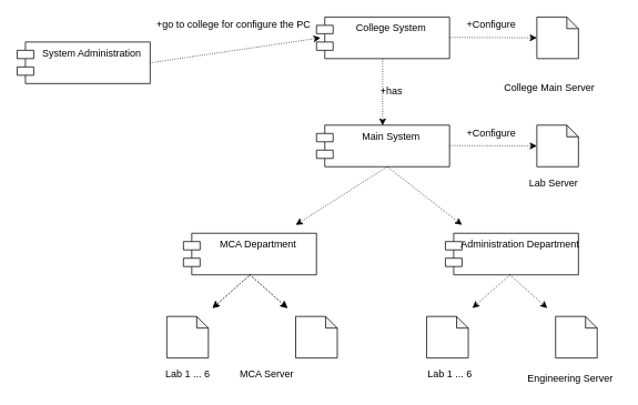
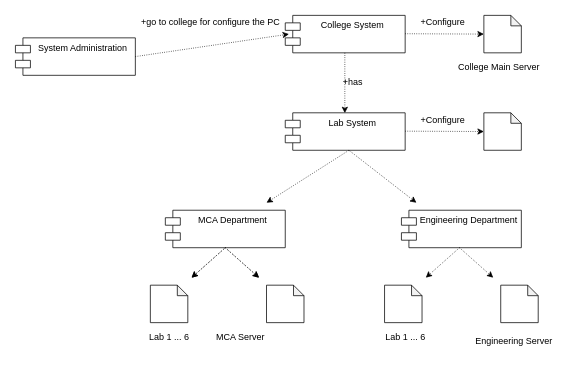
  <mxCell id="0" />
  <mxCell id="1" parent="0" />
  <mxCell id="2" value="System Administration" style="shape=module;align=left;spacingLeft=20;align=center;verticalAlign=top;" parent="1" vertex="1"><mxGeometry x="20" y="50" width="160" height="50" as="geometry" /></mxCell>
  <mxCell id="3" value="College System" style="shape=module;align=left;spacingLeft=20;align=center;verticalAlign=top;" parent="1" vertex="1"><mxGeometry x="380" y="20" width="160" height="50" as="geometry" /></mxCell>
  <mxCell id="4" value="+go to college for configure the PC" style="text;html=1;align=center;verticalAlign=middle;resizable=0;points=[];autosize=1;" vertex="1" parent="1"><mxGeometry x="180" y="20" width="200" height="20" as="geometry" /></mxCell>
  <mxCell id="5" value="" style="endArrow=classic;html=1;exitX=1;exitY=0.5;exitDx=0;exitDy=0;dashed=1;dashPattern=1 2;" edge="1" parent="1" source="2"><mxGeometry width="50" height="50" relative="1" as="geometry"><mxPoint x="245" y="110" as="sourcePoint" /><mxPoint x="385" y="45" as="targetPoint" /></mxGeometry></mxCell>
  <mxCell id="6" value="" style="endArrow=classic;html=1;exitX=1;exitY=0.5;exitDx=0;exitDy=0;dashed=1;dashPattern=1 2;" edge="1" parent="1"><mxGeometry width="50" height="50" relative="1" as="geometry"><mxPoint x="540" y="44.5" as="sourcePoint" /><mxPoint x="645" y="45" as="targetPoint" /></mxGeometry></mxCell>
  <mxCell id="7" value="" style="shape=note;whiteSpace=wrap;html=1;backgroundOutline=1;darkOpacity=0.05;size=14;" vertex="1" parent="1"><mxGeometry x="645" y="20" width="50" height="50" as="geometry" /></mxCell>
- <mxCell id="8" value="College Main Server" style="text;html=1;align=center;verticalAlign=middle;resizable=0;points=[];autosize=1;" vertex="1" parent="1"><mxGeometry x="600" y="95" width="120" height="20" as="geometry" /></mxCell>
+ <mxCell id="8" value="College Main Server" style="text;html=1;align=center;verticalAlign=middle;resizable=0;points=[];autosize=1;" vertex="1" parent="1"><mxGeometry x="605" y="80" width="120" height="20" as="geometry" /></mxCell>
  <mxCell id="9" value="+Configure" style="text;html=1;align=center;verticalAlign=middle;resizable=0;points=[];autosize=1;" vertex="1" parent="1"><mxGeometry x="555" y="20" width="70" height="20" as="geometry" /></mxCell>
  <mxCell id="10" value="" style="endArrow=classic;html=1;exitX=1;exitY=0.5;exitDx=0;exitDy=0;dashed=1;dashPattern=1 2;" edge="1" parent="1"><mxGeometry width="50" height="50" relative="1" as="geometry"><mxPoint x="459.5" y="70" as="sourcePoint" /><mxPoint x="459.5" y="150.5" as="targetPoint" /></mxGeometry></mxCell>
- <mxCell id="11" value="Main System" style="shape=module;align=left;spacingLeft=20;align=center;verticalAlign=top;" vertex="1" parent="1"><mxGeometry x="380" y="150" width="160" height="50" as="geometry" /></mxCell>
+ <mxCell id="11" value="Lab System" style="shape=module;align=left;spacingLeft=20;align=center;verticalAlign=top;" vertex="1" parent="1"><mxGeometry x="380" y="150" width="160" height="50" as="geometry" /></mxCell>
  <mxCell id="12" value="+has" style="text;html=1;align=center;verticalAlign=middle;resizable=0;points=[];autosize=1;" vertex="1" parent="1"><mxGeometry x="450" y="100" width="40" height="20" as="geometry" /></mxCell>
  <mxCell id="13" value="" style="endArrow=classic;html=1;exitX=1;exitY=0.5;exitDx=0;exitDy=0;dashed=1;dashPattern=1 2;" edge="1" parent="1"><mxGeometry width="50" height="50" relative="1" as="geometry"><mxPoint x="540" y="174.5" as="sourcePoint" /><mxPoint x="645" y="175" as="targetPoint" /></mxGeometry></mxCell>
  <mxCell id="14" value="" style="shape=note;whiteSpace=wrap;html=1;backgroundOutline=1;darkOpacity=0.05;size=14;" vertex="1" parent="1"><mxGeometry x="645" y="150" width="50" height="50" as="geometry" /></mxCell>
- <mxCell id="15" value="Lab Server" style="text;html=1;align=center;verticalAlign=middle;resizable=0;points=[];autosize=1;" vertex="1" parent="1"><mxGeometry x="630" y="210" width="70" height="20" as="geometry" /></mxCell>
  <mxCell id="16" value="+Configure" style="text;html=1;align=center;verticalAlign=middle;resizable=0;points=[];autosize=1;" vertex="1" parent="1"><mxGeometry x="555" y="150" width="70" height="20" as="geometry" /></mxCell>
  <mxCell id="17" value="MCA Department" style="shape=module;align=left;spacingLeft=20;align=center;verticalAlign=top;" vertex="1" parent="1"><mxGeometry x="220" y="280" width="160" height="50" as="geometry" /></mxCell>
- <mxCell id="18" value="Administration Department" style="shape=module;align=left;spacingLeft=20;align=center;verticalAlign=top;" vertex="1" parent="1"><mxGeometry x="535" y="280" width="160" height="50" as="geometry" /></mxCell>
+ <mxCell id="18" value="Engineering Department" style="shape=module;align=left;spacingLeft=20;align=center;verticalAlign=top;" vertex="1" parent="1"><mxGeometry x="535" y="280" width="160" height="50" as="geometry" /></mxCell>
  <mxCell id="19" value="" style="shape=note;whiteSpace=wrap;html=1;backgroundOutline=1;darkOpacity=0.05;size=14;" vertex="1" parent="1"><mxGeometry x="200" y="380" width="50" height="50" as="geometry" /></mxCell>
  <mxCell id="20" value="" style="endArrow=classic;html=1;exitX=0.5;exitY=1;exitDx=0;exitDy=0;dashed=1;dashPattern=1 2;" edge="1" parent="1" source="17"><mxGeometry width="50" height="50" relative="1" as="geometry"><mxPoint x="285" y="370" as="sourcePoint" /><mxPoint x="255" y="370" as="targetPoint" /></mxGeometry></mxCell>
  <mxCell id="21" value="" style="endArrow=classic;html=1;exitX=0.5;exitY=1;exitDx=0;exitDy=0;dashed=1;dashPattern=1 2;" edge="1" parent="1"><mxGeometry width="50" height="50" relative="1" as="geometry"><mxPoint x="300" y="330" as="sourcePoint" /><mxPoint x="345" y="370" as="targetPoint" /></mxGeometry></mxCell>
  <mxCell id="22" value="" style="shape=note;whiteSpace=wrap;html=1;backgroundOutline=1;darkOpacity=0.05;size=14;" vertex="1" parent="1"><mxGeometry x="355" y="380" width="50" height="50" as="geometry" /></mxCell>
  <mxCell id="23" value="" style="endArrow=classic;html=1;exitX=0.5;exitY=1;exitDx=0;exitDy=0;dashed=1;dashPattern=1 2;" edge="1" parent="1"><mxGeometry width="50" height="50" relative="1" as="geometry"><mxPoint x="300" y="330" as="sourcePoint" /><mxPoint x="255" y="370" as="targetPoint" /></mxGeometry></mxCell>
  <mxCell id="24" value="" style="endArrow=classic;html=1;exitX=0.5;exitY=1;exitDx=0;exitDy=0;dashed=1;dashPattern=1 2;" edge="1" parent="1"><mxGeometry width="50" height="50" relative="1" as="geometry"><mxPoint x="300" y="330" as="sourcePoint" /><mxPoint x="345" y="370" as="targetPoint" /></mxGeometry></mxCell>
  <mxCell id="25" value="" style="shape=note;whiteSpace=wrap;html=1;backgroundOutline=1;darkOpacity=0.05;size=14;" vertex="1" parent="1"><mxGeometry x="512.5" y="380" width="50" height="50" as="geometry" /></mxCell>
  <mxCell id="26" value="" style="shape=note;whiteSpace=wrap;html=1;backgroundOutline=1;darkOpacity=0.05;size=14;" vertex="1" parent="1"><mxGeometry x="667.5" y="380" width="50" height="50" as="geometry" /></mxCell>
  <mxCell id="27" value="" style="endArrow=classic;html=1;exitX=0.5;exitY=1;exitDx=0;exitDy=0;dashed=1;dashPattern=1 2;" edge="1" parent="1"><mxGeometry width="50" height="50" relative="1" as="geometry"><mxPoint x="612.5" y="330" as="sourcePoint" /><mxPoint x="567.5" y="370" as="targetPoint" /></mxGeometry></mxCell>
  <mxCell id="28" value="" style="endArrow=classic;html=1;exitX=0.5;exitY=1;exitDx=0;exitDy=0;dashed=1;dashPattern=1 2;" edge="1" parent="1"><mxGeometry width="50" height="50" relative="1" as="geometry"><mxPoint x="612.5" y="330" as="sourcePoint" /><mxPoint x="657.5" y="370" as="targetPoint" /></mxGeometry></mxCell>
  <mxCell id="29" value="Lab 1 ... 6" style="text;html=1;align=center;verticalAlign=middle;resizable=0;points=[];autosize=1;" vertex="1" parent="1"><mxGeometry x="190" y="440" width="70" height="20" as="geometry" /></mxCell>
  <mxCell id="30" value="MCA Server" style="text;html=1;align=center;verticalAlign=middle;resizable=0;points=[];autosize=1;" vertex="1" parent="1"><mxGeometry x="280" y="440" width="80" height="20" as="geometry" /></mxCell>
  <mxCell id="31" value="Lab 1 ... 6" style="text;html=1;align=center;verticalAlign=middle;resizable=0;points=[];autosize=1;" vertex="1" parent="1"><mxGeometry x="505" y="440" width="70" height="20" as="geometry" /></mxCell>
  <mxCell id="32" value="Engineering Server" style="text;html=1;align=center;verticalAlign=middle;resizable=0;points=[];autosize=1;" vertex="1" parent="1"><mxGeometry x="625" y="445" width="120" height="20" as="geometry" /></mxCell>
  <mxCell id="33" value="" style="endArrow=classic;html=1;exitX=0.5;exitY=1;exitDx=0;exitDy=0;dashed=1;dashPattern=1 2;" edge="1" parent="1"><mxGeometry width="50" height="50" relative="1" as="geometry"><mxPoint x="465" y="200" as="sourcePoint" /><mxPoint x="355" y="270" as="targetPoint" /></mxGeometry></mxCell>
  <mxCell id="34" value="" style="endArrow=classic;html=1;exitX=0.5;exitY=1;exitDx=0;exitDy=0;dashed=1;dashPattern=1 2;" edge="1" parent="1"><mxGeometry width="50" height="50" relative="1" as="geometry"><mxPoint x="465" y="200" as="sourcePoint" /><mxPoint x="555" y="270" as="targetPoint" /></mxGeometry></mxCell>
